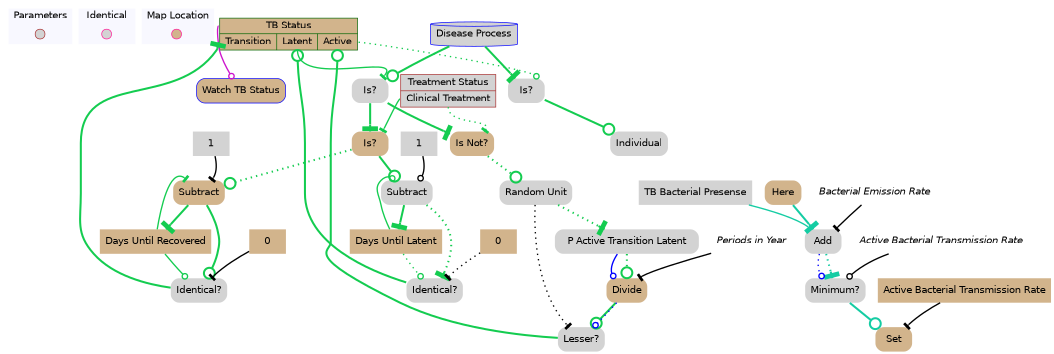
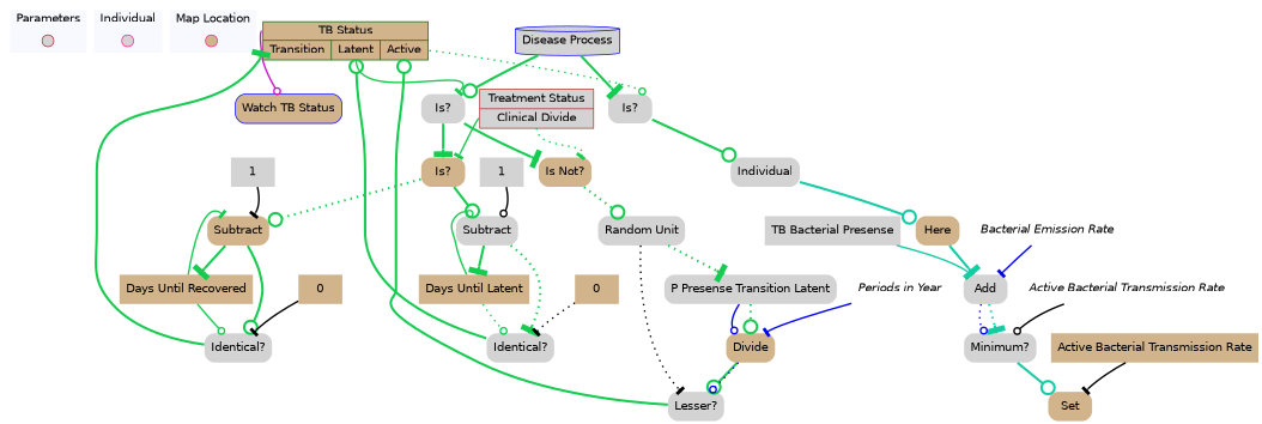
  digraph {
    node [color=blue fillcolor=lightgrey shape=none style="rounded,filled" fontname=Helvetica]
    edge [arrowhead=odot color="0.388, 0.9 , 0.8" penwidth=2.0 style=solid]
    contextOverview [color=brown fixedsize=true fontcolor=white height=.2 shape=point style=filled width=.2 fontname=""]
    diseaseProcessOverview [color=deeppink fixedsize=true fontcolor=white height=.2 shape=point style=filled width=.2]
    individualOverview [color=deeppink fillcolor=tan fixedsize=true fontcolor=white height=.2 shape=point style=filled width=.2]
    n4 [fillcolor=tan label="Watch TB Status" shape=box]
    n5 [color=darkgreen fillcolor=tan label="{<individualtBStatus> TB Status | {<individualtBStatussuseptible> Transition|<individualtBStatuslatent> Latent|<individualtBStatusactive> Active}}" shape=record style=filled]
    n6 [label="Is?"]
    n7 [color=brown label="Is?"]
    n8 [color=darkgreen fillcolor=tan label="Is Not?"]
    n9 [fillcolor=tan label="Is?"]
    n10 [label=Individual]
-   n11 [color=brown label="{<individualtreatmentStatus> Treatment Status | {<individualtreatmentStatusclinicalTreatment> Clinical Treatment}}" shape=record style=filled]
+   n11 [color=brown label="{<individualtreatmentStatus> Treatment Status | {<individualtreatmentStatusclinicalTreatment> Clinical Divide}}" shape=record style=filled]
    n12 [label="Random Unit"]
    n13 [fillcolor=tan label=Subtract]
    n14 [color=brown label=Subtract]
    n15 [color=darkgreen fillcolor=tan fontsize=14 label="Days Until Recovered" style=filled]
    n16 [label="Identical?"]
    n17 [color=brown fillcolor=tan fontsize=14 label="Days Until Latent" style=filled]
    n18 [label="Identical?"]
    n19 [color=brown fontsize=14 label="TB Bacterial Presense" style=filled]
    n20 [label=Add]
    n21 [color=brown label="Minimum?"]
    n22 [color=none fillcolor=white fontsize=14 label=<<i>Bacterial Emission Rate</i>> style=filled]
    n23 [color=none fillcolor=white fontsize=14 label=<<i>Active Bacterial Transmission Rate</i>> style=filled]
    n24 [fillcolor=tan label=Set]
    n25 [color=none fillcolor=white fontsize=14 label=<<i>Periods in Year</i>> style=filled]
    n26 [color=deeppink fillcolor=tan label=Divide]
    n27 [color=deeppink label="Lesser?"]
    n28 [label="Disease Process" shape=cylinder]
    n29 [color=deeppink fillcolor=tan label=Here]
-   n30 [label="P Active Transition Latent"]
+   n30 [label="P Presense Transition Latent"]
    n31 [color=darkgreen label=1 style=filled]
    n32 [label=1 style=filled]
    n33 [color=brown fillcolor=tan label=0 style=filled]
    n34 [color=brown fillcolor=tan label="Active Bacterial Transmission Rate" style=filled]
    n35 [color=deeppink fillcolor=tan label=0 style=filled]
    subgraph cluster_1 {
      color=white
      fillcolor=ghostwhite
      fontname=Helvetica
      label=Parameters
      labeljust=l
      style=filled
      contextOverview
    }
    subgraph cluster_2 {
      color=white
      fillcolor=ghostwhite
      fontname=Helvetica
-     label=Identical
+     label=Individual
      labeljust=l
      nodesep=0.1
      style=filled
      diseaseProcessOverview
    }
    subgraph cluster_3 {
      color=white
      fillcolor=ghostwhite
      fontname=Helvetica
      label="Map Location"
      labeljust=l
      nodesep=0.1
      style=filled
      individualOverview
    }
    n5 -> n4 [color="0.833, 0.9 , 0.8" style=bold tailport=individualtBStatus]
    n5 -> n6 [arrowhead=tee headport=ne style=bold tailport=individualtBStatuslatent]
    n5 -> n7 [headport=ne style=dotted tailport=individualtBStatusactive]
    n6 -> n8 [arrowhead=tee arrowsize=2.0 penwidth=3.0 style=bold]
    n6 -> n9 [arrowhead=tee arrowsize=2.0 penwidth=3.0]
    n7 -> n10 [arrowsize=2.0 penwidth=3.0]
    n8 -> n12 [arrowsize=2.0 penwidth=3.0 style=dotted]
    n9 -> n13 [arrowsize=2.0 penwidth=3.0 style=dotted]
    n9 -> n14 [arrowsize=2.0 penwidth=3.0]
+   n10 -> n29 [arrowsize=2.0 color="0.463, 0.9 , 0.8" penwidth=3.0]
    n11 -> n8 [arrowhead=tee headport=ne style=dotted tailport=individualtreatmentStatusclinicalTreatment]
    n11 -> n9 [arrowhead=tee headport=ne tailport=individualtreatmentStatusclinicalTreatment]
    n12 -> n27 [arrowhead=tee color=black headport=nw style=dotted]
    n12 -> n30 [arrowhead=tee arrowsize=2.0 penwidth=3.0 style=dotted]
    n13 -> n15 [arrowhead=tee arrowsize=2.0 penwidth=3.0]
    n13 -> n16 [arrowsize=2.0 penwidth=3.0]
    n14 -> n17 [arrowhead=tee arrowsize=2.0 penwidth=3.0]
    n14 -> n18 [arrowhead=tee arrowsize=2.0 penwidth=3.0 style=dotted]
    n15 -> n13 [arrowhead=tee headport=nw style=bold]
    n15 -> n16 [headport=nw]
    n16 -> n5 [arrowhead=tee arrowsize=2.0 headport=individualtBStatussuseptible penwidth=3.0]
    n17 -> n14 [headport=nw]
    n17 -> n18 [headport=nw style=dotted]
    n18 -> n5 [arrowsize=2.0 headport=individualtBStatuslatent penwidth=3.0 style=bold]
    n19 -> n20 [arrowhead=tee color="0.463, 0.9 , 0.8" headport=nw]
    n20 -> n21 [arrowhead=tee arrowsize=2.0 color="0.463, 0.9 , 0.8" penwidth=3.0 style=dotted]
    n20 -> n21 [color=blue headport=nw style=dotted]
    n21 -> n24 [arrowsize=2.0 color="0.463, 0.9 , 0.8" penwidth=3.0]
-   n22 -> n20 [arrowhead=tee color=black headport=ne style=bold]
+   n22 -> n20 [arrowhead=tee color=blue headport=ne style=bold]
    n23 -> n21 [color=black headport=ne style=bold]
-   n25 -> n26 [arrowhead=tee color=black headport=ne]
+   n25 -> n26 [arrowhead=tee color=blue headport=ne]
    n26 -> n27 [arrowsize=2.0 penwidth=3.0]
    n26 -> n27 [color=blue headport=ne style=dotted]
    n27 -> n5 [arrowsize=2.0 headport=individualtBStatusactive penwidth=3.0]
    n28 -> n6 [arrowsize=2.0 penwidth=3.0 style=bold]
    n28 -> n7 [arrowhead=tee arrowsize=2.0 penwidth=3.0 style=bold]
    n29 -> n20 [arrowhead=tee arrowsize=2.0 color="0.463, 0.9 , 0.8" penwidth=3.0 style=bold]
    n30 -> n26 [arrowsize=2.0 penwidth=3.0 style=dotted]
    n30 -> n26 [color=blue headport=nw]
    n31 -> n13 [arrowhead=tee color=black headport=ne style=bold]
    n32 -> n14 [color=black headport=ne]
    n33 -> n18 [arrowhead=tee color=black headport=ne style=dotted]
    n34 -> n24 [arrowhead=tee color=black headport=ne]
    n35 -> n16 [arrowhead=tee color=black headport=ne style=bold]
  }
